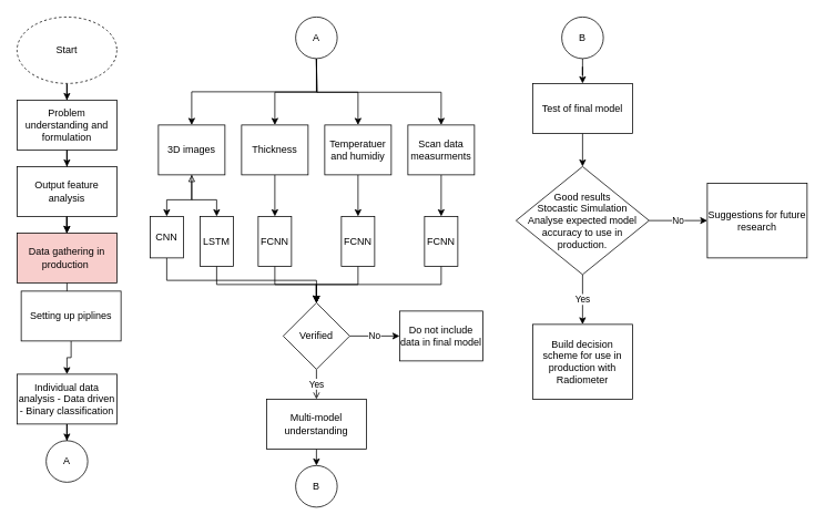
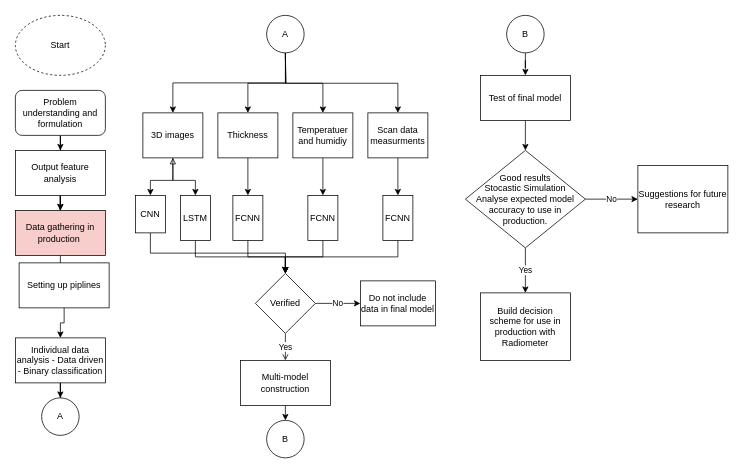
  <mxCell id="0" />
  <mxCell id="1" parent="0" />
- <mxCell id="2" value="" style="edgeStyle=orthogonalEdgeStyle;rounded=0;orthogonalLoop=1;jettySize=auto;html=1;" parent="1" source="3" target="10" edge="1"><mxGeometry relative="1" as="geometry" /></mxCell>
  <mxCell id="3" value="Start" style="ellipse;whiteSpace=wrap;html=1;dashed=1;" parent="1" vertex="1"><mxGeometry x="20" y="20" width="120" height="80" as="geometry" /></mxCell>
  <mxCell id="4" value="" style="edgeStyle=orthogonalEdgeStyle;rounded=0;orthogonalLoop=1;jettySize=auto;html=1;" parent="1" source="6" target="8" edge="1"><mxGeometry relative="1" as="geometry" /></mxCell>
  <mxCell id="5" value="" style="edgeStyle=orthogonalEdgeStyle;rounded=0;orthogonalLoop=1;jettySize=auto;html=1;" parent="1" source="6" target="8" edge="1"><mxGeometry relative="1" as="geometry" /></mxCell>
  <mxCell id="6" value="Output feature analysis" style="whiteSpace=wrap;html=1;" parent="1" vertex="1"><mxGeometry x="20" y="200" width="120" height="60" as="geometry" /></mxCell>
  <mxCell id="7" value="" style="edgeStyle=orthogonalEdgeStyle;rounded=0;orthogonalLoop=1;jettySize=auto;html=1;" parent="1" source="8" target="12" edge="1"><mxGeometry relative="1" as="geometry" /></mxCell>
  <mxCell id="8" value="Data gathering in production&amp;nbsp;" style="whiteSpace=wrap;html=1;fillColor=#f8cecc;" parent="1" vertex="1"><mxGeometry x="20" y="280" width="120" height="60" as="geometry" /></mxCell>
  <mxCell id="9" value="" style="edgeStyle=orthogonalEdgeStyle;rounded=0;orthogonalLoop=1;jettySize=auto;html=1;" parent="1" source="10" target="6" edge="1"><mxGeometry relative="1" as="geometry" /></mxCell>
- <mxCell id="10" value="Problem understanding and formulation" style="whiteSpace=wrap;html=1;" parent="1" vertex="1"><mxGeometry x="20" y="120" width="120" height="60" as="geometry" /></mxCell>
+ <mxCell id="10" value="Problem understanding and formulation" style="whiteSpace=wrap;html=1;rounded=1;" parent="1" vertex="1"><mxGeometry x="20" y="120" width="120" height="60" as="geometry" /></mxCell>
  <mxCell id="11" value="" style="edgeStyle=orthogonalEdgeStyle;rounded=0;orthogonalLoop=1;jettySize=auto;html=1;" parent="1" source="12" target="14" edge="1"><mxGeometry relative="1" as="geometry" /></mxCell>
  <mxCell id="12" value="Setting up piplines" style="whiteSpace=wrap;html=1;" parent="1" vertex="1"><mxGeometry x="25" y="350" width="120" height="60" as="geometry" /></mxCell>
  <mxCell id="13" value="" style="edgeStyle=orthogonalEdgeStyle;rounded=0;orthogonalLoop=1;jettySize=auto;html=1;" parent="1" source="14" target="15" edge="1"><mxGeometry relative="1" as="geometry" /></mxCell>
  <mxCell id="14" value="Individual data analysis - Data driven - Binary classification" style="whiteSpace=wrap;html=1;" parent="1" vertex="1"><mxGeometry x="20" y="450" width="120" height="60" as="geometry" /></mxCell>
  <mxCell id="15" value="A" style="ellipse;whiteSpace=wrap;html=1;aspect=fixed;" parent="1" vertex="1"><mxGeometry x="55" y="530" width="50" height="50" as="geometry" /></mxCell>
  <mxCell id="16" style="edgeStyle=orthogonalEdgeStyle;rounded=0;orthogonalLoop=1;jettySize=auto;html=1;exitX=0.5;exitY=1;exitDx=0;exitDy=0;startArrow=none;startFill=0;endArrow=classic;endFill=1;entryX=0.5;entryY=0;entryDx=0;entryDy=0;" parent="1" source="17" target="30" edge="1"><mxGeometry relative="1" as="geometry"><mxPoint x="170" y="260" as="targetPoint" /><Array as="points"><mxPoint x="230" y="240" /><mxPoint x="200" y="240" /></Array></mxGeometry></mxCell>
  <mxCell id="17" value="3D images" style="whiteSpace=wrap;html=1;" parent="1" vertex="1"><mxGeometry x="190" y="150" width="80" height="60" as="geometry" /></mxCell>
  <mxCell id="18" style="edgeStyle=orthogonalEdgeStyle;rounded=0;orthogonalLoop=1;jettySize=auto;html=1;exitX=0.5;exitY=0;exitDx=0;exitDy=0;entryX=0.5;entryY=1;entryDx=0;entryDy=0;endArrow=none;endFill=0;startArrow=classic;startFill=1;" parent="1" source="20" edge="1"><mxGeometry relative="1" as="geometry"><mxPoint x="380" y="70" as="targetPoint" /></mxGeometry></mxCell>
  <mxCell id="19" value="" style="edgeStyle=orthogonalEdgeStyle;rounded=0;orthogonalLoop=1;jettySize=auto;html=1;startArrow=none;startFill=0;endArrow=classic;endFill=1;" parent="1" source="20" target="35" edge="1"><mxGeometry relative="1" as="geometry" /></mxCell>
  <mxCell id="20" value="Thickness" style="whiteSpace=wrap;html=1;" parent="1" vertex="1"><mxGeometry x="290" y="150" width="80" height="60" as="geometry" /></mxCell>
  <mxCell id="21" style="edgeStyle=orthogonalEdgeStyle;rounded=0;orthogonalLoop=1;jettySize=auto;html=1;exitX=0.5;exitY=0;exitDx=0;exitDy=0;entryX=0.5;entryY=1;entryDx=0;entryDy=0;startArrow=classic;startFill=1;endArrow=none;endFill=0;" parent="1" source="23" edge="1"><mxGeometry relative="1" as="geometry"><mxPoint x="380" y="70" as="targetPoint" /></mxGeometry></mxCell>
  <mxCell id="22" value="" style="edgeStyle=orthogonalEdgeStyle;rounded=0;orthogonalLoop=1;jettySize=auto;html=1;startArrow=none;startFill=0;endArrow=classic;endFill=1;" parent="1" source="23" target="37" edge="1"><mxGeometry relative="1" as="geometry" /></mxCell>
  <mxCell id="23" value="Temperatuer and humidiy" style="whiteSpace=wrap;html=1;" parent="1" vertex="1"><mxGeometry x="390" y="150" width="80" height="60" as="geometry" /></mxCell>
  <mxCell id="24" style="edgeStyle=orthogonalEdgeStyle;rounded=0;orthogonalLoop=1;jettySize=auto;html=1;exitX=0.5;exitY=0;exitDx=0;exitDy=0;startArrow=classic;startFill=1;endArrow=none;endFill=0;" parent="1" source="26" edge="1"><mxGeometry relative="1" as="geometry"><mxPoint x="380" y="70" as="targetPoint" /></mxGeometry></mxCell>
  <mxCell id="25" value="" style="edgeStyle=orthogonalEdgeStyle;rounded=0;orthogonalLoop=1;jettySize=auto;html=1;startArrow=none;startFill=0;endArrow=classic;endFill=1;" parent="1" source="26" target="39" edge="1"><mxGeometry relative="1" as="geometry" /></mxCell>
  <mxCell id="26" value="Scan data measurments" style="whiteSpace=wrap;html=1;" parent="1" vertex="1"><mxGeometry x="490" y="150" width="80" height="60" as="geometry" /></mxCell>
  <mxCell id="27" style="edgeStyle=orthogonalEdgeStyle;rounded=0;orthogonalLoop=1;jettySize=auto;html=1;exitX=0.5;exitY=1;exitDx=0;exitDy=0;entryX=0.5;entryY=0;entryDx=0;entryDy=0;startArrow=none;startFill=0;endArrow=classic;endFill=1;" parent="1" source="28" target="46" edge="1"><mxGeometry relative="1" as="geometry" /></mxCell>
- <mxCell id="28" value="Multi-model understanding" style="whiteSpace=wrap;html=1;" parent="1" vertex="1"><mxGeometry x="320" y="480" width="120" height="60" as="geometry" /></mxCell>
+ <mxCell id="28" value="Multi-model construction" style="whiteSpace=wrap;html=1;" parent="1" vertex="1"><mxGeometry x="320" y="480" width="120" height="60" as="geometry" /></mxCell>
  <mxCell id="29" style="edgeStyle=orthogonalEdgeStyle;rounded=0;orthogonalLoop=1;jettySize=auto;html=1;exitX=0.5;exitY=1;exitDx=0;exitDy=0;entryX=0.5;entryY=0;entryDx=0;entryDy=0;startArrow=none;startFill=0;endArrow=classic;endFill=1;" parent="1" source="30" target="42" edge="1"><mxGeometry relative="1" as="geometry" /></mxCell>
  <mxCell id="30" value="CNN" style="whiteSpace=wrap;html=1;" parent="1" vertex="1"><mxGeometry x="180" y="260" width="40" height="50" as="geometry" /></mxCell>
  <mxCell id="31" style="edgeStyle=orthogonalEdgeStyle;rounded=0;orthogonalLoop=1;jettySize=auto;html=1;exitX=0.5;exitY=0;exitDx=0;exitDy=0;entryX=0.5;entryY=1;entryDx=0;entryDy=0;startArrow=classic;startFill=1;endArrow=block;endFill=0;" parent="1" source="33" target="17" edge="1"><mxGeometry relative="1" as="geometry"><Array as="points"><mxPoint x="260" y="240" /><mxPoint x="230" y="240" /></Array></mxGeometry></mxCell>
  <mxCell id="32" style="edgeStyle=orthogonalEdgeStyle;rounded=0;orthogonalLoop=1;jettySize=auto;html=1;exitX=0.5;exitY=1;exitDx=0;exitDy=0;entryX=0.5;entryY=0;entryDx=0;entryDy=0;startArrow=none;startFill=0;endArrow=classic;endFill=1;" parent="1" source="33" target="42" edge="1"><mxGeometry relative="1" as="geometry" /></mxCell>
  <mxCell id="33" value="LSTM" style="whiteSpace=wrap;html=1;" parent="1" vertex="1"><mxGeometry x="240" y="260" width="40" height="60" as="geometry" /></mxCell>
  <mxCell id="34" style="edgeStyle=orthogonalEdgeStyle;rounded=0;orthogonalLoop=1;jettySize=auto;html=1;exitX=0.5;exitY=1;exitDx=0;exitDy=0;startArrow=none;startFill=0;endArrow=classic;endFill=1;" parent="1" source="35" target="42" edge="1"><mxGeometry relative="1" as="geometry" /></mxCell>
  <mxCell id="35" value="FCNN" style="whiteSpace=wrap;html=1;" parent="1" vertex="1"><mxGeometry x="310" y="260" width="40" height="60" as="geometry" /></mxCell>
  <mxCell id="36" style="edgeStyle=orthogonalEdgeStyle;rounded=0;orthogonalLoop=1;jettySize=auto;html=1;exitX=0.5;exitY=1;exitDx=0;exitDy=0;entryX=0.5;entryY=0;entryDx=0;entryDy=0;startArrow=none;startFill=0;endArrow=classic;endFill=1;" parent="1" source="37" target="42" edge="1"><mxGeometry relative="1" as="geometry" /></mxCell>
  <mxCell id="37" value="FCNN" style="whiteSpace=wrap;html=1;" parent="1" vertex="1"><mxGeometry x="410" y="260" width="40" height="60" as="geometry" /></mxCell>
  <mxCell id="38" style="edgeStyle=orthogonalEdgeStyle;rounded=0;orthogonalLoop=1;jettySize=auto;html=1;exitX=0.5;exitY=1;exitDx=0;exitDy=0;entryX=0.5;entryY=0;entryDx=0;entryDy=0;startArrow=none;startFill=0;endArrow=classic;endFill=1;" parent="1" source="39" target="42" edge="1"><mxGeometry relative="1" as="geometry" /></mxCell>
  <mxCell id="39" value="FCNN" style="whiteSpace=wrap;html=1;" parent="1" vertex="1"><mxGeometry x="510" y="260" width="40" height="60" as="geometry" /></mxCell>
  <mxCell id="40" value="Yes" style="edgeStyle=orthogonalEdgeStyle;rounded=0;orthogonalLoop=1;jettySize=auto;html=1;exitX=0.5;exitY=1;exitDx=0;exitDy=0;entryX=0.5;entryY=0;entryDx=0;entryDy=0;startArrow=none;startFill=0;endArrow=open;endFill=1;" parent="1" source="42" target="28" edge="1"><mxGeometry relative="1" as="geometry" /></mxCell>
  <mxCell id="41" value="No" style="edgeStyle=orthogonalEdgeStyle;rounded=0;orthogonalLoop=1;jettySize=auto;html=1;exitX=1;exitY=0.5;exitDx=0;exitDy=0;startArrow=none;startFill=0;endArrow=classic;endFill=1;" parent="1" source="42" edge="1"><mxGeometry relative="1" as="geometry"><mxPoint x="480" y="404" as="targetPoint" /></mxGeometry></mxCell>
  <mxCell id="42" value="Verified" style="rhombus;whiteSpace=wrap;html=1;" parent="1" vertex="1"><mxGeometry x="340" y="364" width="80" height="80" as="geometry" /></mxCell>
  <mxCell id="43" value="Do not include data in final model" style="rounded=0;whiteSpace=wrap;html=1;" parent="1" vertex="1"><mxGeometry x="480" y="374" width="100" height="60" as="geometry" /></mxCell>
  <mxCell id="44" style="edgeStyle=orthogonalEdgeStyle;rounded=0;orthogonalLoop=1;jettySize=auto;html=1;exitX=0.5;exitY=1;exitDx=0;exitDy=0;entryX=0.5;entryY=0;entryDx=0;entryDy=0;startArrow=none;startFill=0;endArrow=classic;endFill=1;" parent="1" source="45" target="17" edge="1"><mxGeometry relative="1" as="geometry" /></mxCell>
  <mxCell id="45" value="A" style="ellipse;whiteSpace=wrap;html=1;aspect=fixed;" parent="1" vertex="1"><mxGeometry x="355" y="20" width="50" height="50" as="geometry" /></mxCell>
  <mxCell id="46" value="B" style="ellipse;whiteSpace=wrap;html=1;aspect=fixed;" parent="1" vertex="1"><mxGeometry x="355" y="560" width="50" height="50" as="geometry" /></mxCell>
  <mxCell id="47" value="" style="edgeStyle=orthogonalEdgeStyle;rounded=0;orthogonalLoop=1;jettySize=auto;html=1;startArrow=none;startFill=0;endArrow=classic;endFill=1;" parent="1" source="48" target="50" edge="1"><mxGeometry relative="1" as="geometry" /></mxCell>
  <mxCell id="48" value="B" style="ellipse;whiteSpace=wrap;html=1;aspect=fixed;" parent="1" vertex="1"><mxGeometry x="675" y="20" width="50" height="50" as="geometry" /></mxCell>
  <mxCell id="49" value="" style="edgeStyle=orthogonalEdgeStyle;rounded=0;orthogonalLoop=1;jettySize=auto;html=1;startArrow=none;startFill=0;endArrow=classic;endFill=1;" parent="1" source="50" target="53" edge="1"><mxGeometry relative="1" as="geometry" /></mxCell>
  <mxCell id="50" value="Test of final model" style="rounded=0;whiteSpace=wrap;html=1;" parent="1" vertex="1"><mxGeometry x="640" y="100" width="120" height="60" as="geometry" /></mxCell>
  <mxCell id="51" value="Yes" style="edgeStyle=orthogonalEdgeStyle;rounded=0;orthogonalLoop=1;jettySize=auto;html=1;startArrow=none;startFill=0;endArrow=classic;endFill=1;exitX=0.5;exitY=1;exitDx=0;exitDy=0;entryX=0.5;entryY=0;entryDx=0;entryDy=0;" parent="1" source="53" target="55" edge="1"><mxGeometry relative="1" as="geometry"><mxPoint x="745" y="350" as="sourcePoint" /><mxPoint x="700" y="400" as="targetPoint" /></mxGeometry></mxCell>
  <mxCell id="52" value="No" style="edgeStyle=orthogonalEdgeStyle;rounded=0;orthogonalLoop=1;jettySize=auto;html=1;" edge="1" parent="1" source="53" target="57"><mxGeometry relative="1" as="geometry" /></mxCell>
  <mxCell id="53" value="Good results&lt;br&gt;Stocastic Simulation&lt;br&gt;Analyse expected model accuracy to use in production." style="rhombus;whiteSpace=wrap;html=1;" parent="1" vertex="1"><mxGeometry x="620" y="200" width="160" height="130" as="geometry" /></mxCell>
  <mxCell id="54" style="edgeStyle=orthogonalEdgeStyle;rounded=0;orthogonalLoop=1;jettySize=auto;html=1;exitX=0.5;exitY=1;exitDx=0;exitDy=0;startArrow=none;startFill=0;endArrow=classic;endFill=1;" parent="1" edge="1"><mxGeometry relative="1" as="geometry"><mxPoint x="700" y="490" as="sourcePoint" /><mxPoint x="700" y="490" as="targetPoint" /></mxGeometry></mxCell>
  <mxCell id="55" value="Build decision scheme for use in production with Radiometer" style="whiteSpace=wrap;html=1;" parent="1" vertex="1"><mxGeometry x="640" y="390" width="120" height="90" as="geometry" /></mxCell>
  <mxCell id="56" style="edgeStyle=orthogonalEdgeStyle;rounded=0;orthogonalLoop=1;jettySize=auto;html=1;exitX=0.5;exitY=1;exitDx=0;exitDy=0;startArrow=none;startFill=0;endArrow=classic;endFill=1;" parent="1" source="55" target="55" edge="1"><mxGeometry relative="1" as="geometry" /></mxCell>
  <mxCell id="57" value="Suggestions for future research" style="whiteSpace=wrap;html=1;" parent="1" vertex="1"><mxGeometry x="850" y="220" width="120" height="90" as="geometry" /></mxCell>
